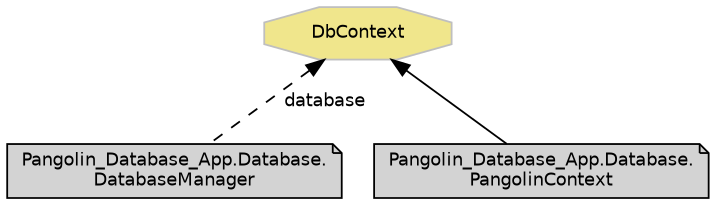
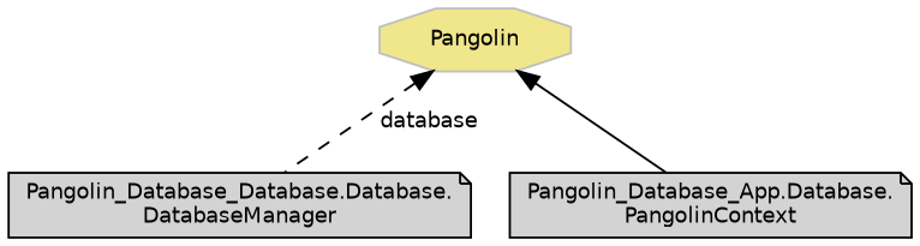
  digraph {
    node [color=black fillcolor=lightgrey fontname=Helvetica fontsize=10 shape=note style=filled]
    edge [color=black dir=back fontname=Helvetica fontsize=10 labelfontname=Helvetica labelfontsize=10]
-   n1 [fontcolor=black height=0.2 label="Pangolin_Database_App.Database.\lDatabaseManager" width=0.4]
+   n1 [fontcolor=black height=0.2 label="Pangolin_Database_Database.Database.\lDatabaseManager" width=0.4]
    n2 [height=0.2 label="Pangolin_Database_App.Database.\lPangolinContext" width=0.4]
-   n3 [color=grey75 fillcolor=khaki height=0.2 label=DbContext shape=octagon width=0.4]
+   n3 [color=grey75 fillcolor=khaki height=0.2 label=Pangolin shape=octagon width=0.4]
    n3 -> n1 [label=" database" style=dashed]
    n3 -> n2 [style=solid]
  }
